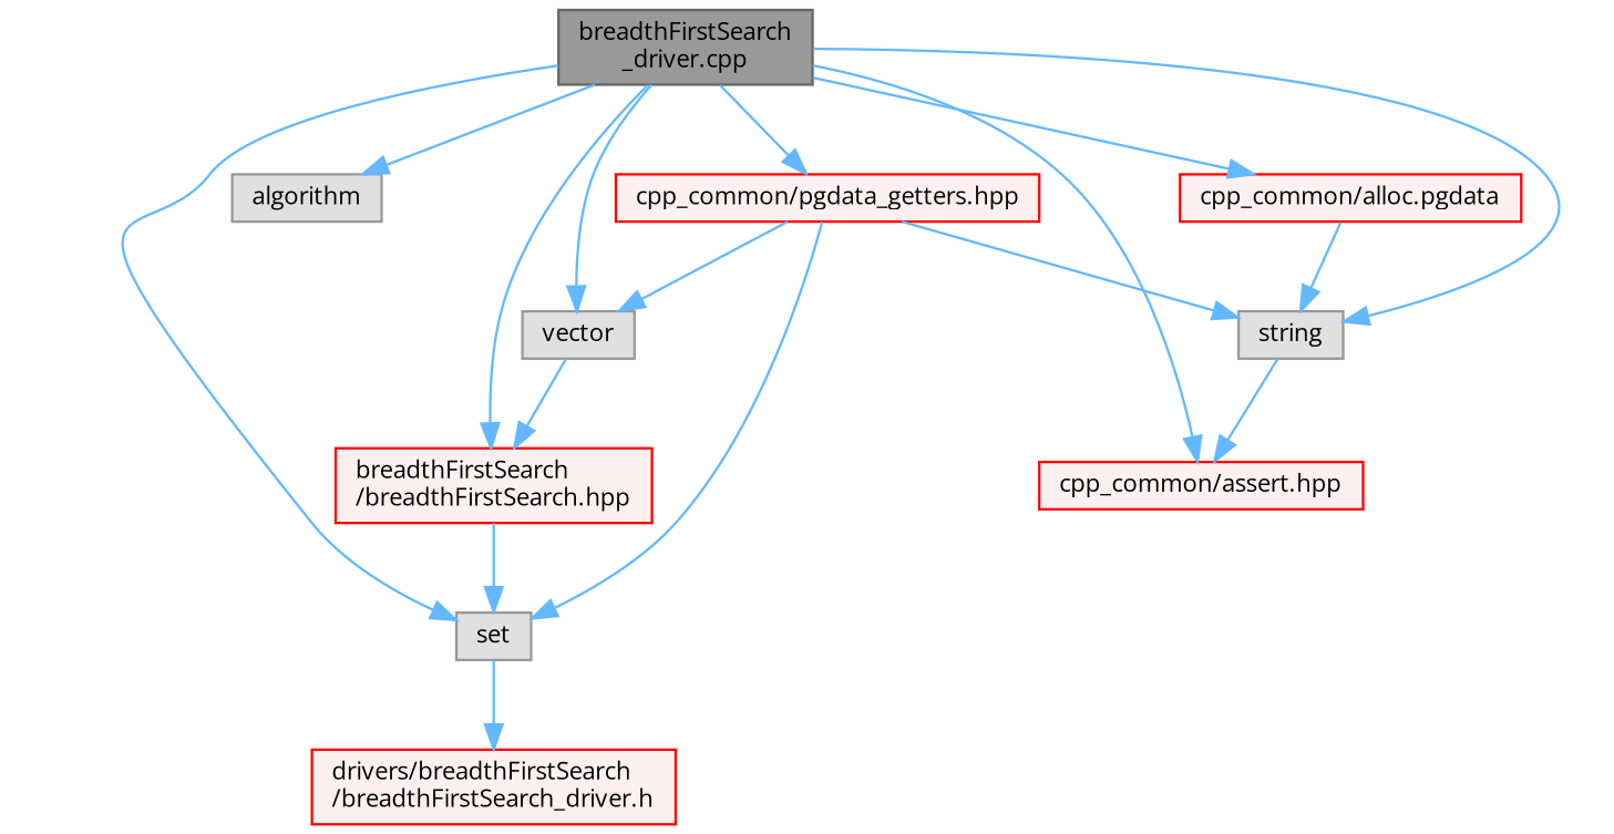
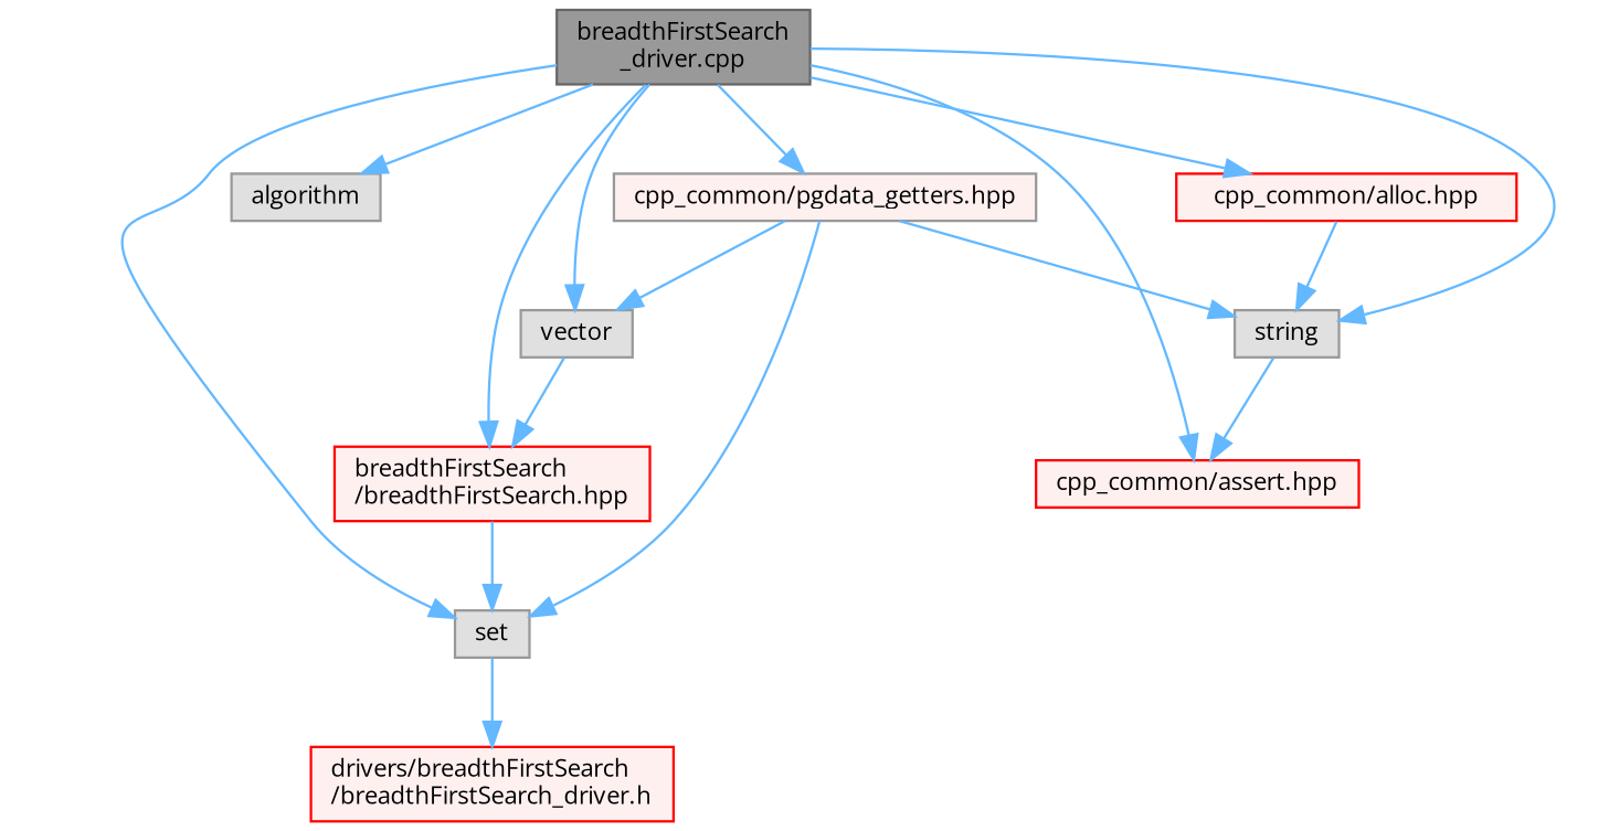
  digraph {
    fontname="Open Sans"
    node [color=red fillcolor="#FFF0F0" fontname="Open Sans" fontsize=10 shape=box style=filled]
    edge [color=steelblue1 fontname="Open Sans" fontsize=10 labelfontname=Helvetica labelfontsize=10 style=solid]
    n1 [color=gray40 fillcolor=grey60 fontcolor=black height=0.2 label="breadthFirstSearch\l_driver.cpp" width=0.4]
    n2 [color=grey60 fillcolor="#E0E0E0" height=0.2 label=vector width=0.4]
    n3 [color=grey60 fillcolor="#E0E0E0" height=0.2 label=algorithm width=0.4]
    n4 [color=grey60 fillcolor="#E0E0E0" height=0.2 label=string width=0.4]
    n5 [color=grey60 fillcolor="#E0E0E0" height=0.2 label=set width=0.4]
-   n6 [height=0.2 label="cpp_common/pgdata_getters.hpp" width=0.4]
-   n7 [height=0.2 label="cpp_common/alloc.pgdata" width=0.4]
+   n6 [color=grey60 height=0.2 label="cpp_common/pgdata_getters.hpp" width=0.4]
+   n7 [height=0.2 label="cpp_common/alloc.hpp" width=0.4]
    n8 [height=0.2 label="cpp_common/assert.hpp" width=0.4]
    n9 [height=0.2 label="breadthFirstSearch\l/breadthFirstSearch.hpp" width=0.4]
    n10 [height=0.2 label="drivers/breadthFirstSearch\l/breadthFirstSearch_driver.h" width=0.4]
    n1 -> n2
    n1 -> n3
    n1 -> n4
    n1 -> n5
    n1 -> n6
    n1 -> n7
    n1 -> n8
    n1 -> n9
    n2 -> n9
    n4 -> n8
    n5 -> n10
    n6 -> n2
    n6 -> n4
    n6 -> n5
    n7 -> n4
    n9 -> n5
  }
